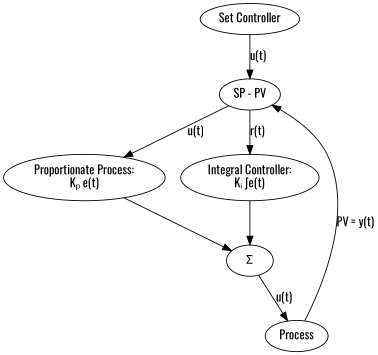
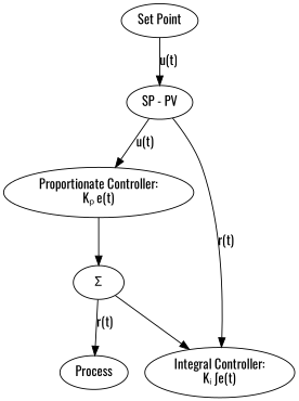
  digraph {
    fontname=Oswald
    node [fontname=Oswald]
    edge [fontname=Oswald]
-   n1 [label="Set Controller"]
+   n1 [label="Set Point"]
    n2 [label="SP - PV"]
-   n3 [label="Proportionate Process:\nKₚ e(t)"]
+   n3 [label="Proportionate Controller:\nKₚ e(t)"]
    n4 [label="Integral Controller:\nKᵢ ∫e(t)"]
    n5 [label=Process]
    n6 [label="Σ"]
    n1 -> n2 [label="u(t)"]
    n2 -> n3 [label="u(t)"]
    n2 -> n4 [label="r(t)"]
    n3 -> n6
-   n4 -> n6
-   n5 -> n2 [label="PV = y(t)"]
-   n6 -> n5 [label="u(t)"]
+   n6 -> n4
+   n6 -> n5 [label="r(t)"]
  }
